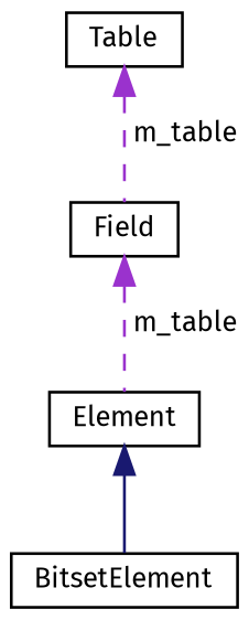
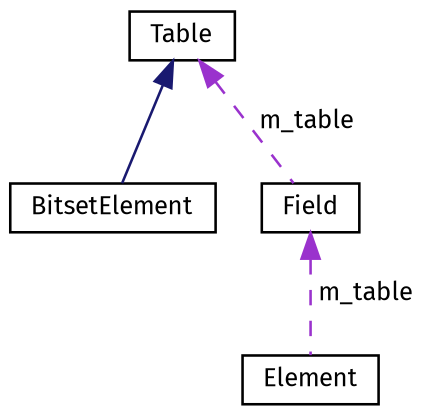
  digraph {
    fontname="Fira Sans"
    node [color=black fillcolor=white fontname="Fira Sans" fontsize=10 shape=record style=filled]
    edge [color=darkorchid3 dir=back fontname="Fira Sans" fontsize=10 labelfontname=Helvetica labelfontsize=10 style=dashed]
    n1 [height=0.2 label=BitsetElement width=0.4]
    n2 [height=0.2 label=Element width=0.4]
    n3 [height=0.2 label=Field width=0.4]
    n4 [height=0.2 label=Table width=0.4]
-   n2 -> n1 [color=midnightblue style=solid]
+   n4 -> n1 [color=midnightblue style=solid]
    n3 -> n2 [label=" m_table"]
    n4 -> n3 [label=" m_table"]
  }
